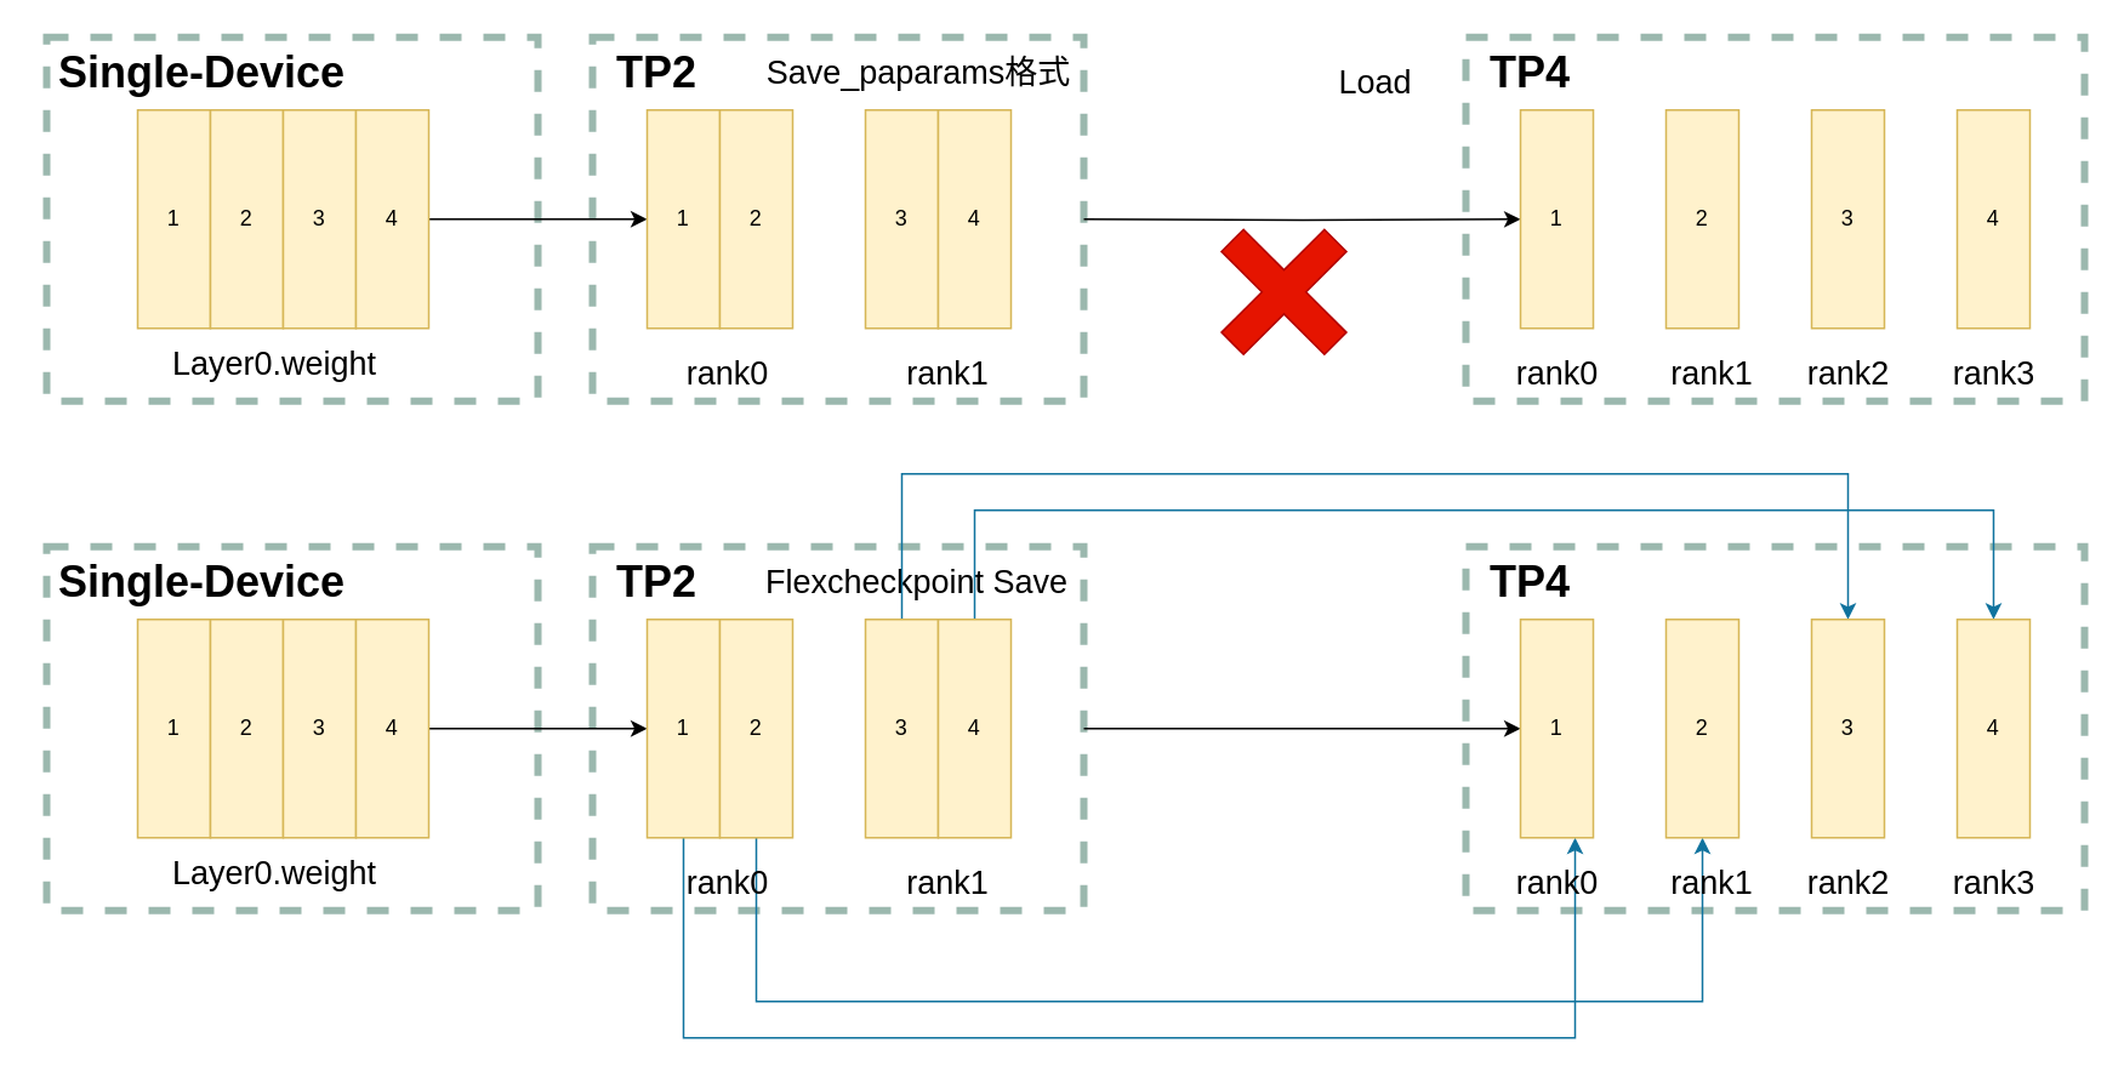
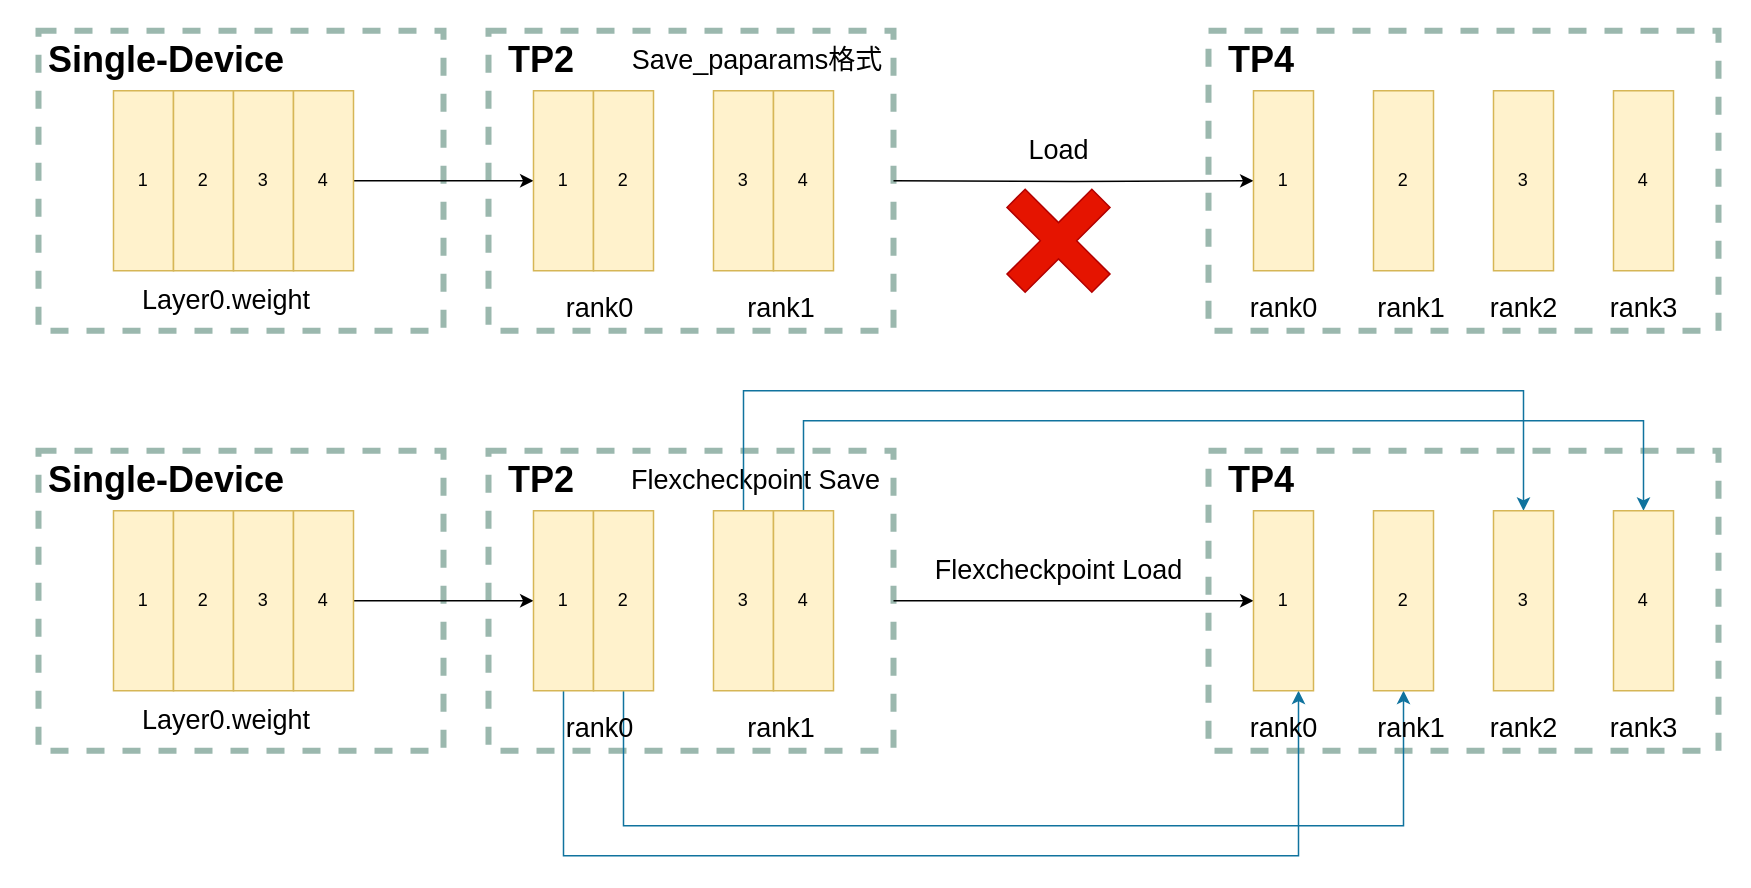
  <mxCell id="0" />
  <mxCell id="1" parent="0" />
  <mxCell id="2" value="&lt;font style=&quot;font-size: 18px;&quot;&gt;Flexcheckpoint Save&lt;/font&gt;" style="text;html=1;align=center;verticalAlign=middle;resizable=0;points=[];autosize=1;strokeColor=none;fillColor=none;" vertex="1" parent="1"><mxGeometry x="408" y="300" width="190" height="40" as="geometry" /></mxCell>
  <mxCell id="3" value="" style="rounded=0;whiteSpace=wrap;html=1;fillColor=none;strokeColor=#9BB8AE;strokeWidth=4;dashed=1;" vertex="1" parent="1"><mxGeometry x="805" width="340" height="200" as="geometry" y="20" /></mxCell>
  <mxCell id="4" value="" style="rounded=0;whiteSpace=wrap;html=1;fillColor=none;strokeColor=#9BB8AE;strokeWidth=4;dashed=1;" vertex="1" parent="1"><mxGeometry x="805" y="300" width="340" height="200" as="geometry" /></mxCell>
  <mxCell id="5" value="" style="rounded=0;whiteSpace=wrap;html=1;fillColor=none;strokeColor=#9BB8AE;strokeWidth=4;dashed=1;" vertex="1" parent="1"><mxGeometry x="25" width="270" height="200" as="geometry" y="20" /></mxCell>
  <mxCell id="6" value="" style="rounded=0;whiteSpace=wrap;html=1;fillColor=none;strokeColor=#9BB8AE;strokeWidth=4;dashed=1;" vertex="1" parent="1"><mxGeometry x="325" width="270" height="200" as="geometry" y="20" /></mxCell>
  <mxCell id="7" value="1" style="rounded=0;whiteSpace=wrap;html=1;fillColor=#fff2cc;strokeColor=#d6b656;" vertex="1" parent="1"><mxGeometry x="75" y="60" width="40" height="120" as="geometry" /></mxCell>
  <mxCell id="8" value="2" style="rounded=0;whiteSpace=wrap;html=1;fillColor=#fff2cc;strokeColor=#d6b656;" vertex="1" parent="1"><mxGeometry x="115" y="60" width="40" height="120" as="geometry" /></mxCell>
  <mxCell id="9" value="3" style="rounded=0;whiteSpace=wrap;html=1;fillColor=#fff2cc;strokeColor=#d6b656;" vertex="1" parent="1"><mxGeometry x="155" y="60" width="40" height="120" as="geometry" /></mxCell>
  <mxCell id="10" value="" style="edgeStyle=orthogonalEdgeStyle;rounded=0;orthogonalLoop=1;jettySize=auto;html=1;" edge="1" parent="1" source="11" target="13"><mxGeometry relative="1" as="geometry" /></mxCell>
  <mxCell id="11" value="4" style="rounded=0;whiteSpace=wrap;html=1;fillColor=#fff2cc;strokeColor=#d6b656;" vertex="1" parent="1"><mxGeometry x="195" y="60" width="40" height="120" as="geometry" /></mxCell>
  <mxCell id="12" value="&lt;font style=&quot;font-size: 24px;&quot;&gt;&lt;b&gt;Single-Device &lt;/b&gt;&lt;/font&gt;" style="text;html=1;align=center;verticalAlign=middle;resizable=0;points=[];autosize=1;strokeColor=none;fillColor=none;" vertex="1" parent="1"><mxGeometry x="20" width="180" height="40" as="geometry" y="20" /></mxCell>
  <mxCell id="13" value="1" style="rounded=0;whiteSpace=wrap;html=1;fillColor=#fff2cc;strokeColor=#d6b656;" vertex="1" parent="1"><mxGeometry x="355" y="60" width="40" height="120" as="geometry" /></mxCell>
  <mxCell id="14" value="2" style="rounded=0;whiteSpace=wrap;html=1;fillColor=#fff2cc;strokeColor=#d6b656;" vertex="1" parent="1"><mxGeometry x="395" y="60" width="40" height="120" as="geometry" /></mxCell>
  <mxCell id="15" value="3" style="rounded=0;whiteSpace=wrap;html=1;fillColor=#fff2cc;strokeColor=#d6b656;" vertex="1" parent="1"><mxGeometry x="475" y="60" width="40" height="120" as="geometry" /></mxCell>
  <mxCell id="16" value="" style="edgeStyle=orthogonalEdgeStyle;rounded=0;orthogonalLoop=1;jettySize=auto;html=1;" edge="1" parent="1" target="21"><mxGeometry relative="1" as="geometry"><mxPoint x="595" y="120" as="sourcePoint" /></mxGeometry></mxCell>
  <mxCell id="17" value="4" style="rounded=0;whiteSpace=wrap;html=1;fillColor=#fff2cc;strokeColor=#d6b656;" vertex="1" parent="1"><mxGeometry x="515" y="60" width="40" height="120" as="geometry" /></mxCell>
  <mxCell id="18" value="&lt;font style=&quot;font-size: 18px;&quot;&gt;rank0&lt;/font&gt;" style="text;html=1;align=center;verticalAlign=middle;resizable=0;points=[];autosize=1;strokeColor=none;fillColor=none;" vertex="1" parent="1"><mxGeometry x="364" y="185" width="70" height="40" as="geometry" /></mxCell>
  <mxCell id="19" value="&lt;font style=&quot;font-size: 18px;&quot;&gt;rank1&lt;/font&gt;" style="text;html=1;align=center;verticalAlign=middle;resizable=0;points=[];autosize=1;strokeColor=none;fillColor=none;" vertex="1" parent="1"><mxGeometry x="485" y="185" width="70" height="40" as="geometry" /></mxCell>
  <mxCell id="20" value="&lt;font style=&quot;font-size: 24px;&quot;&gt;&lt;b&gt;TP2&lt;/b&gt;&lt;/font&gt;" style="text;html=1;align=center;verticalAlign=middle;resizable=0;points=[];autosize=1;strokeColor=none;fillColor=none;" vertex="1" parent="1"><mxGeometry x="325" width="70" height="40" as="geometry" y="20" /></mxCell>
  <mxCell id="21" value="1" style="rounded=0;whiteSpace=wrap;html=1;fillColor=#fff2cc;strokeColor=#d6b656;" vertex="1" parent="1"><mxGeometry x="835" y="60" width="40" height="120" as="geometry" /></mxCell>
  <mxCell id="22" value="2" style="rounded=0;whiteSpace=wrap;html=1;fillColor=#fff2cc;strokeColor=#d6b656;" vertex="1" parent="1"><mxGeometry x="915" y="60" width="40" height="120" as="geometry" /></mxCell>
  <mxCell id="23" value="3" style="rounded=0;whiteSpace=wrap;html=1;fillColor=#fff2cc;strokeColor=#d6b656;" vertex="1" parent="1"><mxGeometry x="995" y="60" width="40" height="120" as="geometry" /></mxCell>
  <mxCell id="24" value="4" style="rounded=0;whiteSpace=wrap;html=1;fillColor=#fff2cc;strokeColor=#d6b656;" vertex="1" parent="1"><mxGeometry x="1075" y="60" width="40" height="120" as="geometry" /></mxCell>
  <mxCell id="25" value="&lt;font style=&quot;font-size: 24px;&quot;&gt;&lt;b&gt;TP4&lt;/b&gt;&lt;/font&gt;" style="text;html=1;align=center;verticalAlign=middle;resizable=0;points=[];autosize=1;strokeColor=none;fillColor=none;" vertex="1" parent="1"><mxGeometry x="805" width="70" height="40" as="geometry" y="20" /></mxCell>
- <mxCell id="26" value="&lt;font style=&quot;font-size: 18px;&quot;&gt;Load&lt;/font&gt;" style="text;html=1;align=center;verticalAlign=middle;resizable=0;points=[];autosize=1;strokeColor=none;fillColor=none;" vertex="1" parent="1"><mxGeometry x="725" y="25" width="60" height="40" as="geometry" /></mxCell>
+ <mxCell id="26" value="&lt;font style=&quot;font-size: 18px;&quot;&gt;Load&lt;/font&gt;" style="text;html=1;align=center;verticalAlign=middle;resizable=0;points=[];autosize=1;strokeColor=none;fillColor=none;" vertex="1" parent="1"><mxGeometry x="675" y="80" width="60" height="40" as="geometry" /></mxCell>
  <mxCell id="27" value="&lt;font style=&quot;font-size: 18px;&quot;&gt;rank0&lt;/font&gt;" style="text;html=1;align=center;verticalAlign=middle;resizable=0;points=[];autosize=1;strokeColor=none;fillColor=none;" vertex="1" parent="1"><mxGeometry x="820" y="185" width="70" height="40" as="geometry" /></mxCell>
  <mxCell id="28" value="&lt;font style=&quot;font-size: 18px;&quot;&gt;rank1&lt;/font&gt;" style="text;html=1;align=center;verticalAlign=middle;resizable=0;points=[];autosize=1;strokeColor=none;fillColor=none;" vertex="1" parent="1"><mxGeometry x="905" y="185" width="70" height="40" as="geometry" /></mxCell>
  <mxCell id="29" value="&lt;font style=&quot;font-size: 18px;&quot;&gt;rank2&lt;/font&gt;" style="text;html=1;align=center;verticalAlign=middle;resizable=0;points=[];autosize=1;strokeColor=none;fillColor=none;" vertex="1" parent="1"><mxGeometry x="980" y="185" width="70" height="40" as="geometry" /></mxCell>
  <mxCell id="30" value="&lt;font style=&quot;font-size: 18px;&quot;&gt;rank3&lt;/font&gt;" style="text;html=1;align=center;verticalAlign=middle;resizable=0;points=[];autosize=1;strokeColor=none;fillColor=none;" vertex="1" parent="1"><mxGeometry x="1060" y="185" width="70" height="40" as="geometry" /></mxCell>
  <mxCell id="31" value="" style="rounded=0;whiteSpace=wrap;html=1;fillColor=none;strokeColor=#9BB8AE;strokeWidth=4;dashed=1;" vertex="1" parent="1"><mxGeometry x="25" y="300" width="270" height="200" as="geometry" /></mxCell>
  <mxCell id="32" value="" style="rounded=0;whiteSpace=wrap;html=1;fillColor=none;strokeColor=#9BB8AE;strokeWidth=4;dashed=1;" vertex="1" parent="1"><mxGeometry x="325" y="300" width="270" height="200" as="geometry" /></mxCell>
  <mxCell id="33" value="1" style="rounded=0;whiteSpace=wrap;html=1;fillColor=#fff2cc;strokeColor=#d6b656;" vertex="1" parent="1"><mxGeometry x="75" y="340" width="40" height="120" as="geometry" /></mxCell>
  <mxCell id="34" value="2" style="rounded=0;whiteSpace=wrap;html=1;fillColor=#fff2cc;strokeColor=#d6b656;" vertex="1" parent="1"><mxGeometry x="115" y="340" width="40" height="120" as="geometry" /></mxCell>
  <mxCell id="35" value="3" style="rounded=0;whiteSpace=wrap;html=1;fillColor=#fff2cc;strokeColor=#d6b656;" vertex="1" parent="1"><mxGeometry x="155" y="340" width="40" height="120" as="geometry" /></mxCell>
  <mxCell id="36" value="" style="edgeStyle=orthogonalEdgeStyle;rounded=0;orthogonalLoop=1;jettySize=auto;html=1;" edge="1" parent="1" source="37" target="40"><mxGeometry relative="1" as="geometry" /></mxCell>
  <mxCell id="37" value="4" style="rounded=0;whiteSpace=wrap;html=1;fillColor=#fff2cc;strokeColor=#d6b656;" vertex="1" parent="1"><mxGeometry x="195" y="340" width="40" height="120" as="geometry" /></mxCell>
  <mxCell id="38" value="&lt;span style=&quot;font-size: 18px;&quot;&gt;Layer0.weight&lt;/span&gt;" style="text;html=1;align=center;verticalAlign=middle;resizable=0;points=[];autosize=1;strokeColor=none;fillColor=none;" vertex="1" parent="1"><mxGeometry x="80" y="460" width="140" height="40" as="geometry" /></mxCell>
  <mxCell id="39" style="edgeStyle=orthogonalEdgeStyle;rounded=0;orthogonalLoop=1;jettySize=auto;html=1;exitX=0.5;exitY=1;exitDx=0;exitDy=0;entryX=0.75;entryY=1;entryDx=0;entryDy=0;fillColor=#b1ddf0;strokeColor=#10739e;" edge="1" parent="1" source="40" target="51"><mxGeometry relative="1" as="geometry"><Array as="points"><mxPoint x="375" y="570" /><mxPoint x="865" y="570" /></Array></mxGeometry></mxCell>
  <mxCell id="40" value="1" style="rounded=0;whiteSpace=wrap;html=1;fillColor=#fff2cc;strokeColor=#d6b656;" vertex="1" parent="1"><mxGeometry x="355" y="340" width="40" height="120" as="geometry" /></mxCell>
  <mxCell id="41" style="edgeStyle=orthogonalEdgeStyle;rounded=0;orthogonalLoop=1;jettySize=auto;html=1;exitX=0.5;exitY=1;exitDx=0;exitDy=0;entryX=0.5;entryY=1;entryDx=0;entryDy=0;fillColor=#b1ddf0;strokeColor=#10739e;" edge="1" parent="1" source="42" target="52"><mxGeometry relative="1" as="geometry"><Array as="points"><mxPoint x="415" y="550" /><mxPoint x="935" y="550" /></Array></mxGeometry></mxCell>
  <mxCell id="42" value="2" style="rounded=0;whiteSpace=wrap;html=1;fillColor=#fff2cc;strokeColor=#d6b656;" vertex="1" parent="1"><mxGeometry x="395" y="340" width="40" height="120" as="geometry" /></mxCell>
  <mxCell id="43" style="edgeStyle=orthogonalEdgeStyle;rounded=0;orthogonalLoop=1;jettySize=auto;html=1;entryX=0.5;entryY=0;entryDx=0;entryDy=0;fillColor=#b1ddf0;strokeColor=#10739e;" edge="1" parent="1" source="44" target="53"><mxGeometry relative="1" as="geometry"><Array as="points"><mxPoint x="495" y="260" /><mxPoint x="1015" y="260" /></Array></mxGeometry></mxCell>
  <mxCell id="44" value="3" style="rounded=0;whiteSpace=wrap;html=1;fillColor=#fff2cc;strokeColor=#d6b656;" vertex="1" parent="1"><mxGeometry x="475" y="340" width="40" height="120" as="geometry" /></mxCell>
  <mxCell id="45" value="" style="edgeStyle=orthogonalEdgeStyle;rounded=0;orthogonalLoop=1;jettySize=auto;html=1;exitX=1;exitY=0.5;exitDx=0;exitDy=0;" edge="1" parent="1" source="32" target="51"><mxGeometry relative="1" as="geometry" /></mxCell>
  <mxCell id="46" style="edgeStyle=orthogonalEdgeStyle;rounded=0;orthogonalLoop=1;jettySize=auto;html=1;exitX=0.5;exitY=0;exitDx=0;exitDy=0;entryX=0.5;entryY=0;entryDx=0;entryDy=0;fillColor=#b1ddf0;strokeColor=#10739e;" edge="1" parent="1" source="47" target="54"><mxGeometry relative="1" as="geometry"><Array as="points"><mxPoint x="535" y="280" /><mxPoint x="1095" y="280" /></Array></mxGeometry></mxCell>
  <mxCell id="47" value="4" style="rounded=0;whiteSpace=wrap;html=1;fillColor=#fff2cc;strokeColor=#d6b656;" vertex="1" parent="1"><mxGeometry x="515" y="340" width="40" height="120" as="geometry" /></mxCell>
  <mxCell id="48" value="&lt;font style=&quot;font-size: 18px;&quot;&gt;rank0&lt;/font&gt;" style="text;html=1;align=center;verticalAlign=middle;resizable=0;points=[];autosize=1;strokeColor=none;fillColor=none;" vertex="1" parent="1"><mxGeometry x="364" y="465" width="70" height="40" as="geometry" /></mxCell>
  <mxCell id="49" value="&lt;font style=&quot;font-size: 18px;&quot;&gt;rank1&lt;/font&gt;" style="text;html=1;align=center;verticalAlign=middle;resizable=0;points=[];autosize=1;strokeColor=none;fillColor=none;" vertex="1" parent="1"><mxGeometry x="485" y="465" width="70" height="40" as="geometry" /></mxCell>
  <mxCell id="50" value="&lt;font style=&quot;font-size: 24px;&quot;&gt;&lt;b&gt;TP2&lt;/b&gt;&lt;/font&gt;" style="text;html=1;align=center;verticalAlign=middle;resizable=0;points=[];autosize=1;strokeColor=none;fillColor=none;" vertex="1" parent="1"><mxGeometry x="325" y="300" width="70" height="40" as="geometry" /></mxCell>
  <mxCell id="51" value="1" style="rounded=0;whiteSpace=wrap;html=1;fillColor=#fff2cc;strokeColor=#d6b656;" vertex="1" parent="1"><mxGeometry x="835" y="340" width="40" height="120" as="geometry" /></mxCell>
  <mxCell id="52" value="2" style="rounded=0;whiteSpace=wrap;html=1;fillColor=#fff2cc;strokeColor=#d6b656;" vertex="1" parent="1"><mxGeometry x="915" y="340" width="40" height="120" as="geometry" /></mxCell>
  <mxCell id="53" value="3" style="rounded=0;whiteSpace=wrap;html=1;fillColor=#fff2cc;strokeColor=#d6b656;" vertex="1" parent="1"><mxGeometry x="995" y="340" width="40" height="120" as="geometry" /></mxCell>
  <mxCell id="54" value="4" style="rounded=0;whiteSpace=wrap;html=1;fillColor=#fff2cc;strokeColor=#d6b656;" vertex="1" parent="1"><mxGeometry x="1075" y="340" width="40" height="120" as="geometry" /></mxCell>
  <mxCell id="55" value="&lt;font style=&quot;font-size: 24px;&quot;&gt;&lt;b&gt;TP4&lt;/b&gt;&lt;/font&gt;" style="text;html=1;align=center;verticalAlign=middle;resizable=0;points=[];autosize=1;strokeColor=none;fillColor=none;" vertex="1" parent="1"><mxGeometry x="805" y="300" width="70" height="40" as="geometry" /></mxCell>
  <mxCell id="56" value="&lt;font style=&quot;font-size: 18px;&quot;&gt;rank0&lt;/font&gt;" style="text;html=1;align=center;verticalAlign=middle;resizable=0;points=[];autosize=1;strokeColor=none;fillColor=none;" vertex="1" parent="1"><mxGeometry x="820" y="465" width="70" height="40" as="geometry" /></mxCell>
  <mxCell id="57" value="&lt;font style=&quot;font-size: 18px;&quot;&gt;rank1&lt;/font&gt;" style="text;html=1;align=center;verticalAlign=middle;resizable=0;points=[];autosize=1;strokeColor=none;fillColor=none;" vertex="1" parent="1"><mxGeometry x="905" y="465" width="70" height="40" as="geometry" /></mxCell>
  <mxCell id="58" value="&lt;font style=&quot;font-size: 18px;&quot;&gt;rank2&lt;/font&gt;" style="text;html=1;align=center;verticalAlign=middle;resizable=0;points=[];autosize=1;strokeColor=none;fillColor=none;" vertex="1" parent="1"><mxGeometry x="980" y="465" width="70" height="40" as="geometry" /></mxCell>
  <mxCell id="59" value="&lt;font style=&quot;font-size: 18px;&quot;&gt;rank3&lt;/font&gt;" style="text;html=1;align=center;verticalAlign=middle;resizable=0;points=[];autosize=1;strokeColor=none;fillColor=none;" vertex="1" parent="1"><mxGeometry x="1060" y="465" width="70" height="40" as="geometry" /></mxCell>
  <mxCell id="60" value="" style="shape=cross;whiteSpace=wrap;html=1;rotation=45;size=0.214;fillColor=#e51400;strokeColor=#B20000;fontColor=#ffffff;" vertex="1" parent="1"><mxGeometry x="665" y="120" width="80" height="80" as="geometry" /></mxCell>
  <mxCell id="61" value="&lt;font style=&quot;font-size: 18px;&quot;&gt;Save_paparams格式&lt;/font&gt;" style="text;html=1;align=center;verticalAlign=middle;resizable=0;points=[];autosize=1;strokeColor=none;fillColor=none;" vertex="1" parent="1"><mxGeometry x="409" width="190" height="40" as="geometry" y="20" /></mxCell>
+ <mxCell id="62" value="&lt;font style=&quot;font-size: 18px;&quot;&gt;Flexcheckpoint Load&lt;/font&gt;" style="text;html=1;align=center;verticalAlign=middle;resizable=0;points=[];autosize=1;strokeColor=none;fillColor=none;" vertex="1" parent="1"><mxGeometry x="610" y="360" width="190" height="40" as="geometry" /></mxCell>
  <mxCell id="63" value="&lt;font style=&quot;font-size: 24px;&quot;&gt;&lt;b&gt;Single-Device &lt;/b&gt;&lt;/font&gt;" style="text;html=1;align=center;verticalAlign=middle;resizable=0;points=[];autosize=1;strokeColor=none;fillColor=none;" vertex="1" parent="1"><mxGeometry x="20" y="300" width="180" height="40" as="geometry" /></mxCell>
  <mxCell id="64" value="&lt;span style=&quot;font-size: 18px;&quot;&gt;Layer0.weight&lt;/span&gt;" style="text;html=1;align=center;verticalAlign=middle;resizable=0;points=[];autosize=1;strokeColor=none;fillColor=none;" vertex="1" parent="1"><mxGeometry x="80" y="180" width="140" height="40" as="geometry" /></mxCell>
